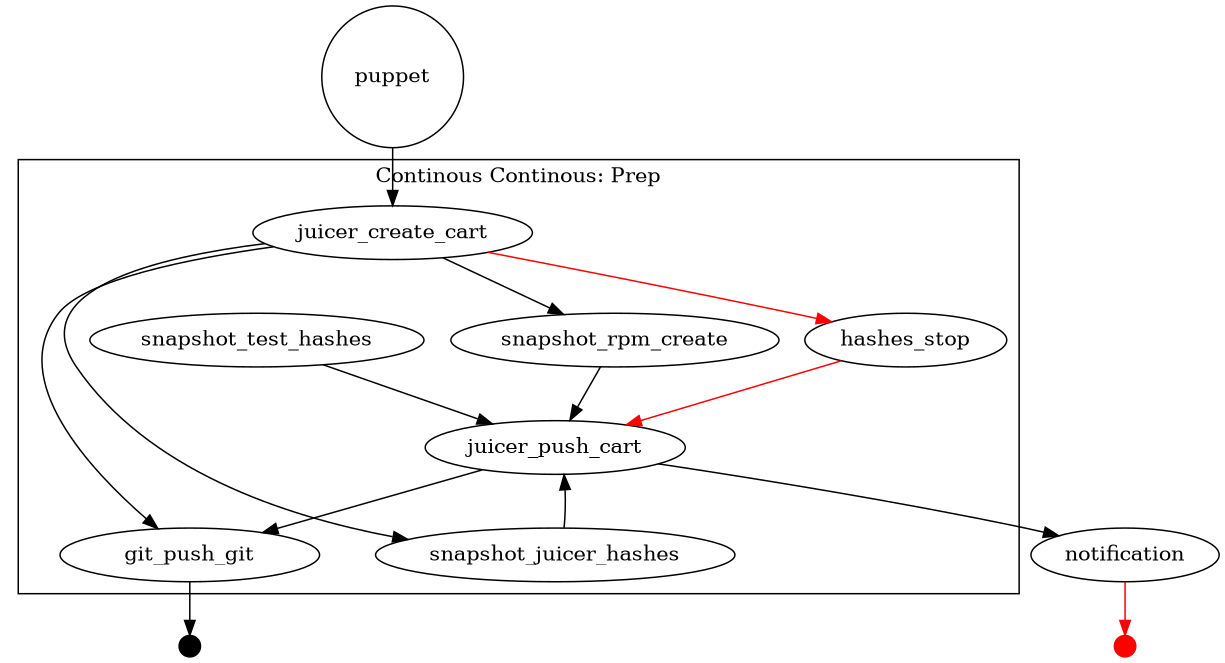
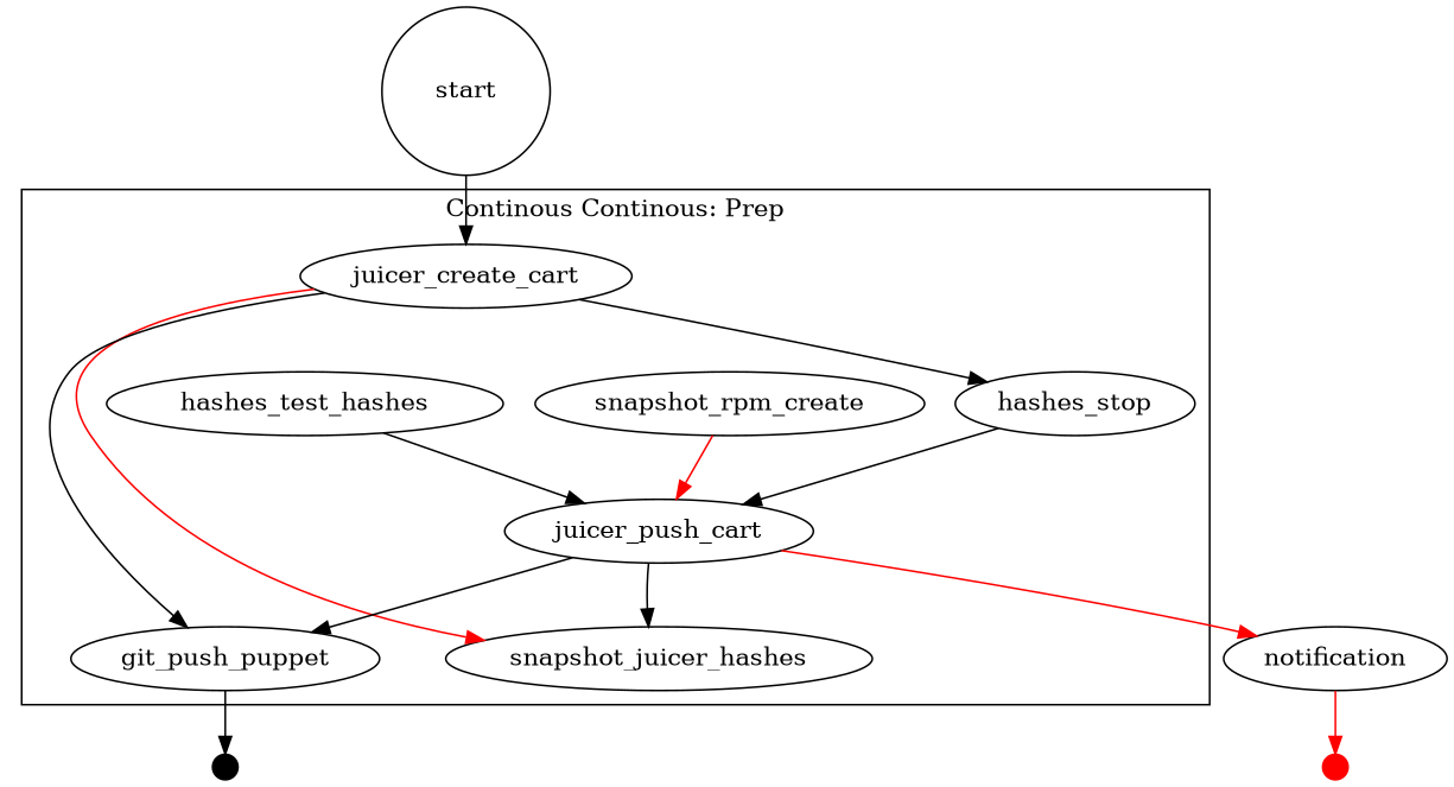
  strict digraph {
    compound=true
    splines=true
    juicer_create_cart
    n2 [label=hashes_stop]
    n3 [label=snapshot_juicer_hashes]
    n4 [label=snapshot_rpm_create]
-   snapshot_test_hashes
+   snapshot_test_hashes [label=hashes_test_hashes]
    juicer_push_cart
-   git_push_puppet [label=git_push_git]
+   git_push_puppet
    notification
    success [shape=point width=0.2]
    failure [color=red shape=point width=0.2]
-   start [shape=circle width=0.2 label=puppet]
+   start [shape=circle width=0.2]
    subgraph cluster_1 {
      label="Continous Continous: Prep"
      juicer_create_cart
      n2
      n3
      n4
      snapshot_test_hashes
      juicer_push_cart
      git_push_puppet
    }
-   juicer_create_cart -> n2 [color=red]
-   juicer_create_cart -> n3
-   juicer_create_cart -> n4
+   juicer_create_cart -> n2
+   juicer_create_cart -> n3 [color=red]
    juicer_create_cart -> git_push_puppet
-   n2 -> juicer_push_cart [color=red]
-   n3 -> juicer_push_cart
-   n4 -> juicer_push_cart
+   n2 -> juicer_push_cart
+   juicer_push_cart -> n3
+   n4 -> juicer_push_cart [color=red]
    snapshot_test_hashes -> juicer_push_cart
    juicer_push_cart -> git_push_puppet
-   juicer_push_cart -> notification [color=black]
+   juicer_push_cart -> notification [color=red]
    git_push_puppet -> success
    notification -> failure [color=red]
    start -> juicer_create_cart
  }
